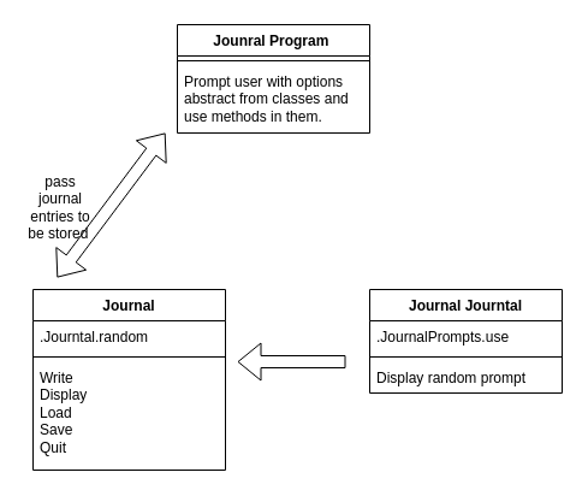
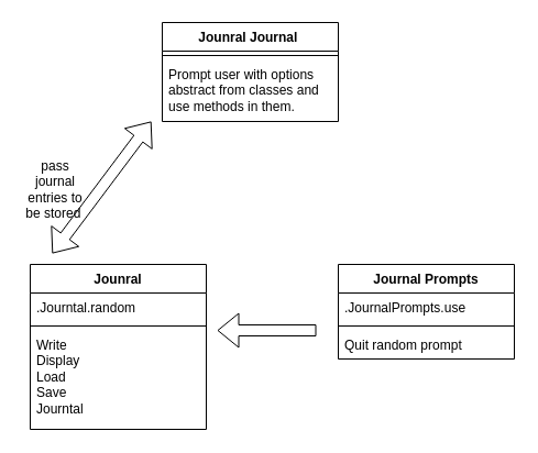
  <mxCell id="0" />
  <mxCell id="1" parent="0" />
- <mxCell id="2" value="Journal" style="swimlane;fontStyle=1;align=center;verticalAlign=top;childLayout=stackLayout;horizontal=1;startSize=26;horizontalStack=0;resizeParent=1;resizeParentMax=0;resizeLast=0;collapsible=1;marginBottom=0;whiteSpace=wrap;html=1;" vertex="1" parent="1"><mxGeometry x="27" y="240" width="160" height="150" as="geometry" /></mxCell>
+ <mxCell id="2" value="Jounral" style="swimlane;fontStyle=1;align=center;verticalAlign=top;childLayout=stackLayout;horizontal=1;startSize=26;horizontalStack=0;resizeParent=1;resizeParentMax=0;resizeLast=0;collapsible=1;marginBottom=0;whiteSpace=wrap;html=1;" vertex="1" parent="1"><mxGeometry x="27" y="240" width="160" height="150" as="geometry" /></mxCell>
  <mxCell id="3" value=".Journtal.random" style="text;strokeColor=none;fillColor=none;align=left;verticalAlign=top;spacingLeft=4;spacingRight=4;overflow=hidden;rotatable=0;points=[[0,0.5],[1,0.5]];portConstraint=eastwest;whiteSpace=wrap;html=1;" vertex="1" parent="2"><mxGeometry y="26" width="160" height="26" as="geometry" /></mxCell>
  <mxCell id="4" value="" style="line;strokeWidth=1;fillColor=none;align=left;verticalAlign=middle;spacingTop=-1;spacingLeft=3;spacingRight=3;rotatable=0;labelPosition=right;points=[];portConstraint=eastwest;strokeColor=inherit;" vertex="1" parent="2"><mxGeometry y="52" width="160" height="8" as="geometry" /></mxCell>
- <mxCell id="5" value="Write&lt;br&gt;Display&lt;br&gt;Load&amp;nbsp;&lt;br&gt;Save&lt;br&gt;Quit" style="text;strokeColor=none;fillColor=none;align=left;verticalAlign=top;spacingLeft=4;spacingRight=4;overflow=hidden;rotatable=0;points=[[0,0.5],[1,0.5]];portConstraint=eastwest;whiteSpace=wrap;html=1;" vertex="1" parent="2"><mxGeometry y="60" width="160" height="90" as="geometry" /></mxCell>
- <mxCell id="6" value="Journal Journtal" style="swimlane;fontStyle=1;align=center;verticalAlign=top;childLayout=stackLayout;horizontal=1;startSize=26;horizontalStack=0;resizeParent=1;resizeParentMax=0;resizeLast=0;collapsible=1;marginBottom=0;whiteSpace=wrap;html=1;" vertex="1" parent="1"><mxGeometry x="307" y="240" width="160" height="86" as="geometry" /></mxCell>
+ <mxCell id="5" value="Write&lt;br&gt;Display&lt;br&gt;Load&amp;nbsp;&lt;br&gt;Save&lt;br&gt;Journtal" style="text;strokeColor=none;fillColor=none;align=left;verticalAlign=top;spacingLeft=4;spacingRight=4;overflow=hidden;rotatable=0;points=[[0,0.5],[1,0.5]];portConstraint=eastwest;whiteSpace=wrap;html=1;" vertex="1" parent="2"><mxGeometry y="60" width="160" height="90" as="geometry" /></mxCell>
+ <mxCell id="6" value="Journal Prompts" style="swimlane;fontStyle=1;align=center;verticalAlign=top;childLayout=stackLayout;horizontal=1;startSize=26;horizontalStack=0;resizeParent=1;resizeParentMax=0;resizeLast=0;collapsible=1;marginBottom=0;whiteSpace=wrap;html=1;" vertex="1" parent="1"><mxGeometry x="307" y="240" width="160" height="86" as="geometry" /></mxCell>
  <mxCell id="7" value=".JournalPrompts.use" style="text;strokeColor=none;fillColor=none;align=left;verticalAlign=top;spacingLeft=4;spacingRight=4;overflow=hidden;rotatable=0;points=[[0,0.5],[1,0.5]];portConstraint=eastwest;whiteSpace=wrap;html=1;" vertex="1" parent="6"><mxGeometry y="26" width="160" height="26" as="geometry" /></mxCell>
  <mxCell id="8" value="" style="line;strokeWidth=1;fillColor=none;align=left;verticalAlign=middle;spacingTop=-1;spacingLeft=3;spacingRight=3;rotatable=0;labelPosition=right;points=[];portConstraint=eastwest;strokeColor=inherit;" vertex="1" parent="6"><mxGeometry y="52" width="160" height="8" as="geometry" /></mxCell>
- <mxCell id="9" value="Display random prompt&amp;nbsp;" style="text;strokeColor=none;fillColor=none;align=left;verticalAlign=top;spacingLeft=4;spacingRight=4;overflow=hidden;rotatable=0;points=[[0,0.5],[1,0.5]];portConstraint=eastwest;whiteSpace=wrap;html=1;" vertex="1" parent="6"><mxGeometry y="60" width="160" height="26" as="geometry" /></mxCell>
- <mxCell id="10" value="Jounral Program&amp;nbsp;" style="swimlane;fontStyle=1;align=center;verticalAlign=top;childLayout=stackLayout;horizontal=1;startSize=26;horizontalStack=0;resizeParent=1;resizeParentMax=0;resizeLast=0;collapsible=1;marginBottom=0;whiteSpace=wrap;html=1;" vertex="1" parent="1"><mxGeometry x="147" y="20" width="160" height="90" as="geometry" /></mxCell>
+ <mxCell id="9" value="Quit random prompt&amp;nbsp;" style="text;strokeColor=none;fillColor=none;align=left;verticalAlign=top;spacingLeft=4;spacingRight=4;overflow=hidden;rotatable=0;points=[[0,0.5],[1,0.5]];portConstraint=eastwest;whiteSpace=wrap;html=1;" vertex="1" parent="6"><mxGeometry y="60" width="160" height="26" as="geometry" /></mxCell>
+ <mxCell id="10" value="Jounral Journal&amp;nbsp;" style="swimlane;fontStyle=1;align=center;verticalAlign=top;childLayout=stackLayout;horizontal=1;startSize=26;horizontalStack=0;resizeParent=1;resizeParentMax=0;resizeLast=0;collapsible=1;marginBottom=0;whiteSpace=wrap;html=1;" vertex="1" parent="1"><mxGeometry x="147" y="20" width="160" height="90" as="geometry" /></mxCell>
  <mxCell id="11" value="" style="line;strokeWidth=1;fillColor=none;align=left;verticalAlign=middle;spacingTop=-1;spacingLeft=3;spacingRight=3;rotatable=0;labelPosition=right;points=[];portConstraint=eastwest;strokeColor=inherit;" vertex="1" parent="10"><mxGeometry y="26" width="160" height="8" as="geometry" /></mxCell>
  <mxCell id="12" value="Prompt user with options&amp;nbsp;&lt;br&gt;abstract from classes and&amp;nbsp;&lt;br&gt;use methods in them." style="text;strokeColor=none;fillColor=none;align=left;verticalAlign=top;spacingLeft=4;spacingRight=4;overflow=hidden;rotatable=0;points=[[0,0.5],[1,0.5]];portConstraint=eastwest;whiteSpace=wrap;html=1;" vertex="1" parent="10"><mxGeometry y="34" width="160" height="56" as="geometry" /></mxCell>
  <mxCell id="13" value="" style="shape=flexArrow;endArrow=classic;startArrow=classic;html=1;rounded=0;" edge="1" parent="1"><mxGeometry width="100" height="100" relative="1" as="geometry"><mxPoint x="47" y="230" as="sourcePoint" /><mxPoint x="137" y="110" as="targetPoint" /></mxGeometry></mxCell>
  <mxCell id="14" value="" style="shape=flexArrow;endArrow=classic;html=1;rounded=0;" edge="1" parent="1"><mxGeometry width="50" height="50" relative="1" as="geometry"><mxPoint x="287" y="300" as="sourcePoint" /><mxPoint x="197" y="300" as="targetPoint" /></mxGeometry></mxCell>
  <mxCell id="15" value="pass journal entries to be stored&amp;nbsp;" style="text;html=1;strokeColor=none;fillColor=none;align=center;verticalAlign=middle;whiteSpace=wrap;rounded=0;" vertex="1" parent="1"><mxGeometry x="20" y="157" width="60" height="30" as="geometry" /></mxCell>
